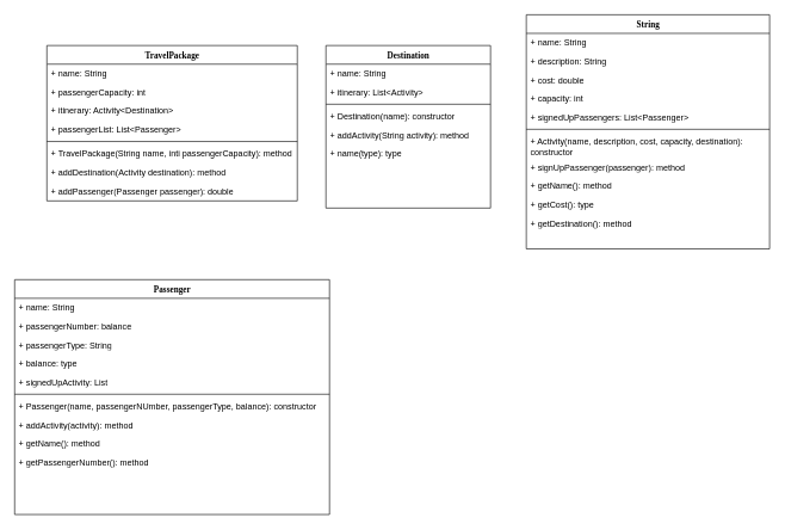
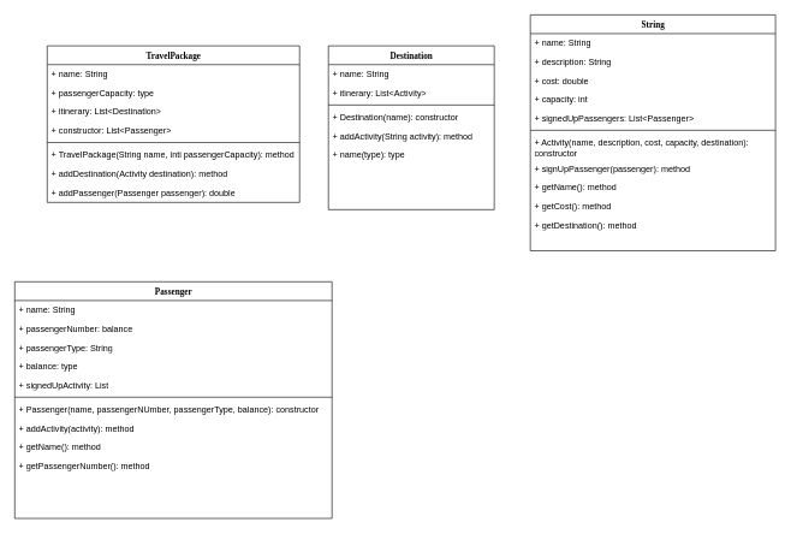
  <mxCell id="0" />
  <mxCell id="1" parent="0" />
  <mxCell id="2" value="TravelPackage" style="swimlane;html=1;fontStyle=1;align=center;verticalAlign=top;childLayout=stackLayout;horizontal=1;startSize=26;horizontalStack=0;resizeParent=1;resizeLast=0;collapsible=1;marginBottom=0;swimlaneFillColor=#ffffff;rounded=0;shadow=0;comic=0;labelBackgroundColor=none;strokeWidth=1;fillColor=none;fontFamily=Verdana;fontSize=12" vertex="1" parent="1"><mxGeometry x="65" y="63" width="350" height="217" as="geometry" /></mxCell>
  <mxCell id="3" value="+ name: String" style="text;html=1;strokeColor=none;fillColor=none;align=left;verticalAlign=top;spacingLeft=4;spacingRight=4;whiteSpace=wrap;overflow=hidden;rotatable=0;points=[[0,0.5],[1,0.5]];portConstraint=eastwest;" vertex="1" parent="2"><mxGeometry y="26" width="350" height="26" as="geometry" /></mxCell>
- <mxCell id="4" value="+ passengerCapacity: int" style="text;html=1;strokeColor=none;fillColor=none;align=left;verticalAlign=top;spacingLeft=4;spacingRight=4;whiteSpace=wrap;overflow=hidden;rotatable=0;points=[[0,0.5],[1,0.5]];portConstraint=eastwest;" vertex="1" parent="2"><mxGeometry y="52" width="350" height="26" as="geometry" /></mxCell>
- <mxCell id="5" value="+ itinerary: Activity&amp;lt;Destination&amp;gt;" style="text;html=1;strokeColor=none;fillColor=none;align=left;verticalAlign=top;spacingLeft=4;spacingRight=4;whiteSpace=wrap;overflow=hidden;rotatable=0;points=[[0,0.5],[1,0.5]];portConstraint=eastwest;" vertex="1" parent="2"><mxGeometry y="78" width="350" height="26" as="geometry" /></mxCell>
- <mxCell id="6" value="+ passengerList: List&amp;lt;Passenger&amp;gt;" style="text;html=1;strokeColor=none;fillColor=none;align=left;verticalAlign=top;spacingLeft=4;spacingRight=4;whiteSpace=wrap;overflow=hidden;rotatable=0;points=[[0,0.5],[1,0.5]];portConstraint=eastwest;" vertex="1" parent="2"><mxGeometry y="104" width="350" height="26" as="geometry" /></mxCell>
+ <mxCell id="4" value="+ passengerCapacity: type" style="text;html=1;strokeColor=none;fillColor=none;align=left;verticalAlign=top;spacingLeft=4;spacingRight=4;whiteSpace=wrap;overflow=hidden;rotatable=0;points=[[0,0.5],[1,0.5]];portConstraint=eastwest;" vertex="1" parent="2"><mxGeometry y="52" width="350" height="26" as="geometry" /></mxCell>
+ <mxCell id="5" value="+ itinerary: List&amp;lt;Destination&amp;gt;" style="text;html=1;strokeColor=none;fillColor=none;align=left;verticalAlign=top;spacingLeft=4;spacingRight=4;whiteSpace=wrap;overflow=hidden;rotatable=0;points=[[0,0.5],[1,0.5]];portConstraint=eastwest;" vertex="1" parent="2"><mxGeometry y="78" width="350" height="26" as="geometry" /></mxCell>
+ <mxCell id="6" value="+ constructor: List&amp;lt;Passenger&amp;gt;" style="text;html=1;strokeColor=none;fillColor=none;align=left;verticalAlign=top;spacingLeft=4;spacingRight=4;whiteSpace=wrap;overflow=hidden;rotatable=0;points=[[0,0.5],[1,0.5]];portConstraint=eastwest;" vertex="1" parent="2"><mxGeometry y="104" width="350" height="26" as="geometry" /></mxCell>
  <mxCell id="7" value="" style="line;html=1;strokeWidth=1;fillColor=none;align=left;verticalAlign=middle;spacingTop=-1;spacingLeft=3;spacingRight=3;rotatable=0;labelPosition=right;points=[];portConstraint=eastwest;" vertex="1" parent="2"><mxGeometry y="130" width="350" height="8" as="geometry" /></mxCell>
  <mxCell id="8" value="+ TravelPackage(String name, inti passengerCapacity): method" style="text;html=1;strokeColor=none;fillColor=none;align=left;verticalAlign=top;spacingLeft=4;spacingRight=4;whiteSpace=wrap;overflow=hidden;rotatable=0;points=[[0,0.5],[1,0.5]];portConstraint=eastwest;" vertex="1" parent="2"><mxGeometry y="138" width="350" height="26" as="geometry" /></mxCell>
  <mxCell id="9" value="+ addDestination(Activity destination): method" style="text;html=1;strokeColor=none;fillColor=none;align=left;verticalAlign=top;spacingLeft=4;spacingRight=4;whiteSpace=wrap;overflow=hidden;rotatable=0;points=[[0,0.5],[1,0.5]];portConstraint=eastwest;" vertex="1" parent="2"><mxGeometry y="164" width="350" height="26" as="geometry" /></mxCell>
  <mxCell id="10" value="+ addPassenger(Passenger passenger): double" style="text;html=1;strokeColor=none;fillColor=none;align=left;verticalAlign=top;spacingLeft=4;spacingRight=4;whiteSpace=wrap;overflow=hidden;rotatable=0;points=[[0,0.5],[1,0.5]];portConstraint=eastwest;" vertex="1" parent="2"><mxGeometry y="190" width="350" height="26" as="geometry" /></mxCell>
  <mxCell id="11" value="Destination" style="swimlane;html=1;fontStyle=1;align=center;verticalAlign=top;childLayout=stackLayout;horizontal=1;startSize=26;horizontalStack=0;resizeParent=1;resizeLast=0;collapsible=1;marginBottom=0;swimlaneFillColor=#ffffff;rounded=0;shadow=0;comic=0;labelBackgroundColor=none;strokeWidth=1;fillColor=none;fontFamily=Verdana;fontSize=12" vertex="1" parent="1"><mxGeometry x="455" y="63" width="230" height="227" as="geometry" /></mxCell>
  <mxCell id="12" value="+ name: String" style="text;html=1;strokeColor=none;fillColor=none;align=left;verticalAlign=top;spacingLeft=4;spacingRight=4;whiteSpace=wrap;overflow=hidden;rotatable=0;points=[[0,0.5],[1,0.5]];portConstraint=eastwest;" vertex="1" parent="11"><mxGeometry y="26" width="230" height="26" as="geometry" /></mxCell>
  <mxCell id="13" value="+ itinerary: List&amp;lt;Activity&amp;gt;" style="text;html=1;strokeColor=none;fillColor=none;align=left;verticalAlign=top;spacingLeft=4;spacingRight=4;whiteSpace=wrap;overflow=hidden;rotatable=0;points=[[0,0.5],[1,0.5]];portConstraint=eastwest;" vertex="1" parent="11"><mxGeometry y="52" width="230" height="26" as="geometry" /></mxCell>
  <mxCell id="14" value="" style="line;html=1;strokeWidth=1;fillColor=none;align=left;verticalAlign=middle;spacingTop=-1;spacingLeft=3;spacingRight=3;rotatable=0;labelPosition=right;points=[];portConstraint=eastwest;" vertex="1" parent="11"><mxGeometry y="78" width="230" height="8" as="geometry" /></mxCell>
  <mxCell id="15" value="+ Destination(name): constructor" style="text;html=1;strokeColor=none;fillColor=none;align=left;verticalAlign=top;spacingLeft=4;spacingRight=4;whiteSpace=wrap;overflow=hidden;rotatable=0;points=[[0,0.5],[1,0.5]];portConstraint=eastwest;" vertex="1" parent="11"><mxGeometry y="86" width="230" height="26" as="geometry" /></mxCell>
  <mxCell id="16" value="+ addActivity(String activity): method" style="text;html=1;strokeColor=none;fillColor=none;align=left;verticalAlign=top;spacingLeft=4;spacingRight=4;whiteSpace=wrap;overflow=hidden;rotatable=0;points=[[0,0.5],[1,0.5]];portConstraint=eastwest;" vertex="1" parent="11"><mxGeometry y="112" width="230" height="26" as="geometry" /></mxCell>
  <mxCell id="17" value="+ name(type): type" style="text;html=1;strokeColor=none;fillColor=none;align=left;verticalAlign=top;spacingLeft=4;spacingRight=4;whiteSpace=wrap;overflow=hidden;rotatable=0;points=[[0,0.5],[1,0.5]];portConstraint=eastwest;" vertex="1" parent="11"><mxGeometry y="138" width="230" height="26" as="geometry" /></mxCell>
  <mxCell id="18" value="String" style="swimlane;html=1;fontStyle=1;align=center;verticalAlign=top;childLayout=stackLayout;horizontal=1;startSize=26;horizontalStack=0;resizeParent=1;resizeLast=0;collapsible=1;marginBottom=0;swimlaneFillColor=#ffffff;rounded=0;shadow=0;comic=0;labelBackgroundColor=none;strokeWidth=1;fillColor=none;fontFamily=Verdana;fontSize=12" vertex="1" parent="1"><mxGeometry x="735" y="20" width="340" height="327" as="geometry" /></mxCell>
  <mxCell id="19" value="+ name: String" style="text;html=1;strokeColor=none;fillColor=none;align=left;verticalAlign=top;spacingLeft=4;spacingRight=4;whiteSpace=wrap;overflow=hidden;rotatable=0;points=[[0,0.5],[1,0.5]];portConstraint=eastwest;" vertex="1" parent="18"><mxGeometry y="26" width="340" height="26" as="geometry" /></mxCell>
  <mxCell id="20" value="+ description: String" style="text;html=1;strokeColor=none;fillColor=none;align=left;verticalAlign=top;spacingLeft=4;spacingRight=4;whiteSpace=wrap;overflow=hidden;rotatable=0;points=[[0,0.5],[1,0.5]];portConstraint=eastwest;" vertex="1" parent="18"><mxGeometry y="52" width="340" height="26" as="geometry" /></mxCell>
  <mxCell id="21" value="+ cost: double" style="text;html=1;strokeColor=none;fillColor=none;align=left;verticalAlign=top;spacingLeft=4;spacingRight=4;whiteSpace=wrap;overflow=hidden;rotatable=0;points=[[0,0.5],[1,0.5]];portConstraint=eastwest;" vertex="1" parent="18"><mxGeometry y="78" width="340" height="26" as="geometry" /></mxCell>
  <mxCell id="22" value="+ capacity: int&lt;span style=&quot;color: rgba(0, 0, 0, 0); font-family: monospace; font-size: 0px; text-wrap: nowrap;&quot;&gt;%3CmxGraphModel%3E%3Croot%3E%3CmxCell%20id%3D%220%22%2F%3E%3CmxCell%20id%3D%221%22%20parent%3D%220%22%2F%3E%3CmxCell%20id%3D%222%22%20value%3D%22%2B%20method(type)%3A%20type%22%20style%3D%22text%3Bhtml%3D1%3BstrokeColor%3Dnone%3BfillColor%3Dnone%3Balign%3Dleft%3BverticalAlign%3Dtop%3BspacingLeft%3D4%3BspacingRight%3D4%3BwhiteSpace%3Dwrap%3Boverflow%3Dhidden%3Brotatable%3D0%3Bpoints%3D%5B%5B0%2C0.5%5D%2C%5B1%2C0.5%5D%5D%3BportConstraint%3Deastwest%3B%22%20vertex%3D%221%22%20parent%3D%221%22%3E%3CmxGeometry%20x%3D%22500%22%20y%3D%22195%22%20width%3D%22160%22%20height%3D%2226%22%20as%3D%22geometry%22%2F%3E%3C%2FmxCell%3E%3C%2Froot%3E%3C%2FmxGraphModel%3E&lt;/span&gt;" style="text;html=1;strokeColor=none;fillColor=none;align=left;verticalAlign=top;spacingLeft=4;spacingRight=4;whiteSpace=wrap;overflow=hidden;rotatable=0;points=[[0,0.5],[1,0.5]];portConstraint=eastwest;" vertex="1" parent="18"><mxGeometry y="104" width="340" height="26" as="geometry" /></mxCell>
  <mxCell id="23" value="+ signedUpPassengers: List&amp;lt;Passenger&amp;gt;" style="text;html=1;strokeColor=none;fillColor=none;align=left;verticalAlign=top;spacingLeft=4;spacingRight=4;whiteSpace=wrap;overflow=hidden;rotatable=0;points=[[0,0.5],[1,0.5]];portConstraint=eastwest;" vertex="1" parent="18"><mxGeometry y="130" width="340" height="26" as="geometry" /></mxCell>
  <mxCell id="24" value="" style="line;html=1;strokeWidth=1;fillColor=none;align=left;verticalAlign=middle;spacingTop=-1;spacingLeft=3;spacingRight=3;rotatable=0;labelPosition=right;points=[];portConstraint=eastwest;" vertex="1" parent="18"><mxGeometry y="156" width="340" height="8" as="geometry" /></mxCell>
  <mxCell id="25" value="+ Activity(name, description, cost, capacity, destination): constructor" style="text;html=1;strokeColor=none;fillColor=none;align=left;verticalAlign=top;spacingLeft=4;spacingRight=4;whiteSpace=wrap;overflow=hidden;rotatable=0;points=[[0,0.5],[1,0.5]];portConstraint=eastwest;" vertex="1" parent="18"><mxGeometry y="164" width="340" height="36" as="geometry" /></mxCell>
  <mxCell id="26" value="+ signUpPassenger(passenger): method" style="text;html=1;strokeColor=none;fillColor=none;align=left;verticalAlign=top;spacingLeft=4;spacingRight=4;whiteSpace=wrap;overflow=hidden;rotatable=0;points=[[0,0.5],[1,0.5]];portConstraint=eastwest;" vertex="1" parent="18"><mxGeometry y="200" width="340" height="26" as="geometry" /></mxCell>
  <mxCell id="27" value="+ getName(): method" style="text;html=1;strokeColor=none;fillColor=none;align=left;verticalAlign=top;spacingLeft=4;spacingRight=4;whiteSpace=wrap;overflow=hidden;rotatable=0;points=[[0,0.5],[1,0.5]];portConstraint=eastwest;" vertex="1" parent="18"><mxGeometry y="226" width="340" height="26" as="geometry" /></mxCell>
- <mxCell id="28" value="+ getCost(): type" style="text;html=1;strokeColor=none;fillColor=none;align=left;verticalAlign=top;spacingLeft=4;spacingRight=4;whiteSpace=wrap;overflow=hidden;rotatable=0;points=[[0,0.5],[1,0.5]];portConstraint=eastwest;" vertex="1" parent="18"><mxGeometry y="252" width="340" height="26" as="geometry" /></mxCell>
+ <mxCell id="28" value="+ getCost(): method" style="text;html=1;strokeColor=none;fillColor=none;align=left;verticalAlign=top;spacingLeft=4;spacingRight=4;whiteSpace=wrap;overflow=hidden;rotatable=0;points=[[0,0.5],[1,0.5]];portConstraint=eastwest;" vertex="1" parent="18"><mxGeometry y="252" width="340" height="26" as="geometry" /></mxCell>
  <mxCell id="29" value="+ getDestination(): method" style="text;html=1;strokeColor=none;fillColor=none;align=left;verticalAlign=top;spacingLeft=4;spacingRight=4;whiteSpace=wrap;overflow=hidden;rotatable=0;points=[[0,0.5],[1,0.5]];portConstraint=eastwest;" vertex="1" parent="18"><mxGeometry y="278" width="340" height="26" as="geometry" /></mxCell>
  <mxCell id="30" value="Passenger" style="swimlane;html=1;fontStyle=1;align=center;verticalAlign=top;childLayout=stackLayout;horizontal=1;startSize=26;horizontalStack=0;resizeParent=1;resizeLast=0;collapsible=1;marginBottom=0;swimlaneFillColor=#ffffff;rounded=0;shadow=0;comic=0;labelBackgroundColor=none;strokeWidth=1;fillColor=none;fontFamily=Verdana;fontSize=12" vertex="1" parent="1"><mxGeometry x="20" y="390" width="440" height="328" as="geometry" /></mxCell>
  <mxCell id="31" value="+ name: String&lt;span style=&quot;white-space: pre;&quot;&gt;&#09;&lt;/span&gt;" style="text;html=1;strokeColor=none;fillColor=none;align=left;verticalAlign=top;spacingLeft=4;spacingRight=4;whiteSpace=wrap;overflow=hidden;rotatable=0;points=[[0,0.5],[1,0.5]];portConstraint=eastwest;" vertex="1" parent="30"><mxGeometry y="26" width="440" height="26" as="geometry" /></mxCell>
  <mxCell id="32" value="+ passengerNumber: balance" style="text;html=1;strokeColor=none;fillColor=none;align=left;verticalAlign=top;spacingLeft=4;spacingRight=4;whiteSpace=wrap;overflow=hidden;rotatable=0;points=[[0,0.5],[1,0.5]];portConstraint=eastwest;" vertex="1" parent="30"><mxGeometry y="52" width="440" height="26" as="geometry" /></mxCell>
  <mxCell id="33" value="+ passengerType: String" style="text;html=1;strokeColor=none;fillColor=none;align=left;verticalAlign=top;spacingLeft=4;spacingRight=4;whiteSpace=wrap;overflow=hidden;rotatable=0;points=[[0,0.5],[1,0.5]];portConstraint=eastwest;" vertex="1" parent="30"><mxGeometry y="78" width="440" height="26" as="geometry" /></mxCell>
  <mxCell id="34" value="+ balance: type" style="text;html=1;strokeColor=none;fillColor=none;align=left;verticalAlign=top;spacingLeft=4;spacingRight=4;whiteSpace=wrap;overflow=hidden;rotatable=0;points=[[0,0.5],[1,0.5]];portConstraint=eastwest;" vertex="1" parent="30"><mxGeometry y="104" width="440" height="26" as="geometry" /></mxCell>
  <mxCell id="35" value="+ signedUpActivity: List" style="text;html=1;strokeColor=none;fillColor=none;align=left;verticalAlign=top;spacingLeft=4;spacingRight=4;whiteSpace=wrap;overflow=hidden;rotatable=0;points=[[0,0.5],[1,0.5]];portConstraint=eastwest;" vertex="1" parent="30"><mxGeometry y="130" width="440" height="26" as="geometry" /></mxCell>
  <mxCell id="36" value="" style="line;html=1;strokeWidth=1;fillColor=none;align=left;verticalAlign=middle;spacingTop=-1;spacingLeft=3;spacingRight=3;rotatable=0;labelPosition=right;points=[];portConstraint=eastwest;" vertex="1" parent="30"><mxGeometry y="156" width="440" height="8" as="geometry" /></mxCell>
  <mxCell id="37" value="+ Passenger(name, passengerNUmber, passengerType, balance): constructor" style="text;html=1;strokeColor=none;fillColor=none;align=left;verticalAlign=top;spacingLeft=4;spacingRight=4;whiteSpace=wrap;overflow=hidden;rotatable=0;points=[[0,0.5],[1,0.5]];portConstraint=eastwest;" vertex="1" parent="30"><mxGeometry y="164" width="440" height="26" as="geometry" /></mxCell>
  <mxCell id="38" value="+ addActivity(activity): method" style="text;html=1;strokeColor=none;fillColor=none;align=left;verticalAlign=top;spacingLeft=4;spacingRight=4;whiteSpace=wrap;overflow=hidden;rotatable=0;points=[[0,0.5],[1,0.5]];portConstraint=eastwest;" vertex="1" parent="30"><mxGeometry y="190" width="440" height="26" as="geometry" /></mxCell>
  <mxCell id="39" value="+ getName(): method" style="text;html=1;strokeColor=none;fillColor=none;align=left;verticalAlign=top;spacingLeft=4;spacingRight=4;whiteSpace=wrap;overflow=hidden;rotatable=0;points=[[0,0.5],[1,0.5]];portConstraint=eastwest;" vertex="1" parent="30"><mxGeometry y="216" width="440" height="26" as="geometry" /></mxCell>
  <mxCell id="40" value="+ getPassengerNumber(): method" style="text;html=1;strokeColor=none;fillColor=none;align=left;verticalAlign=top;spacingLeft=4;spacingRight=4;whiteSpace=wrap;overflow=hidden;rotatable=0;points=[[0,0.5],[1,0.5]];portConstraint=eastwest;" vertex="1" parent="30"><mxGeometry y="242" width="440" height="26" as="geometry" /></mxCell>
